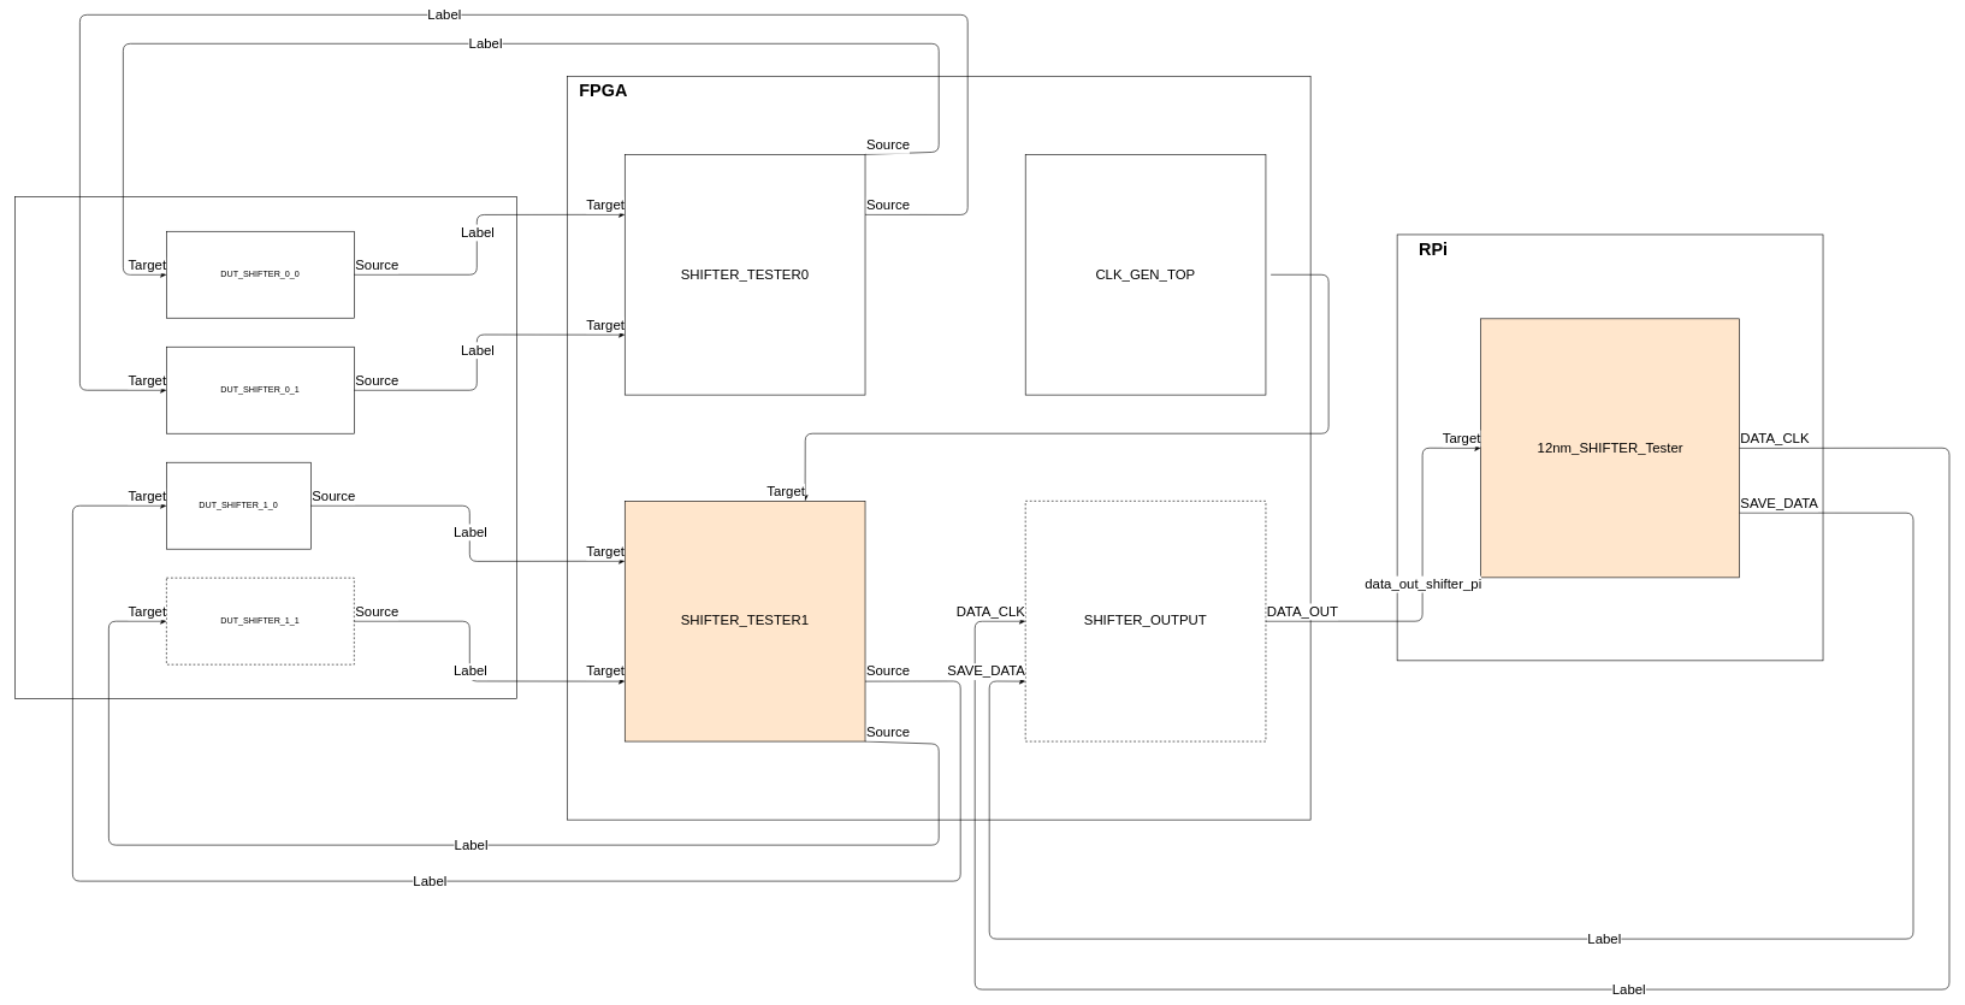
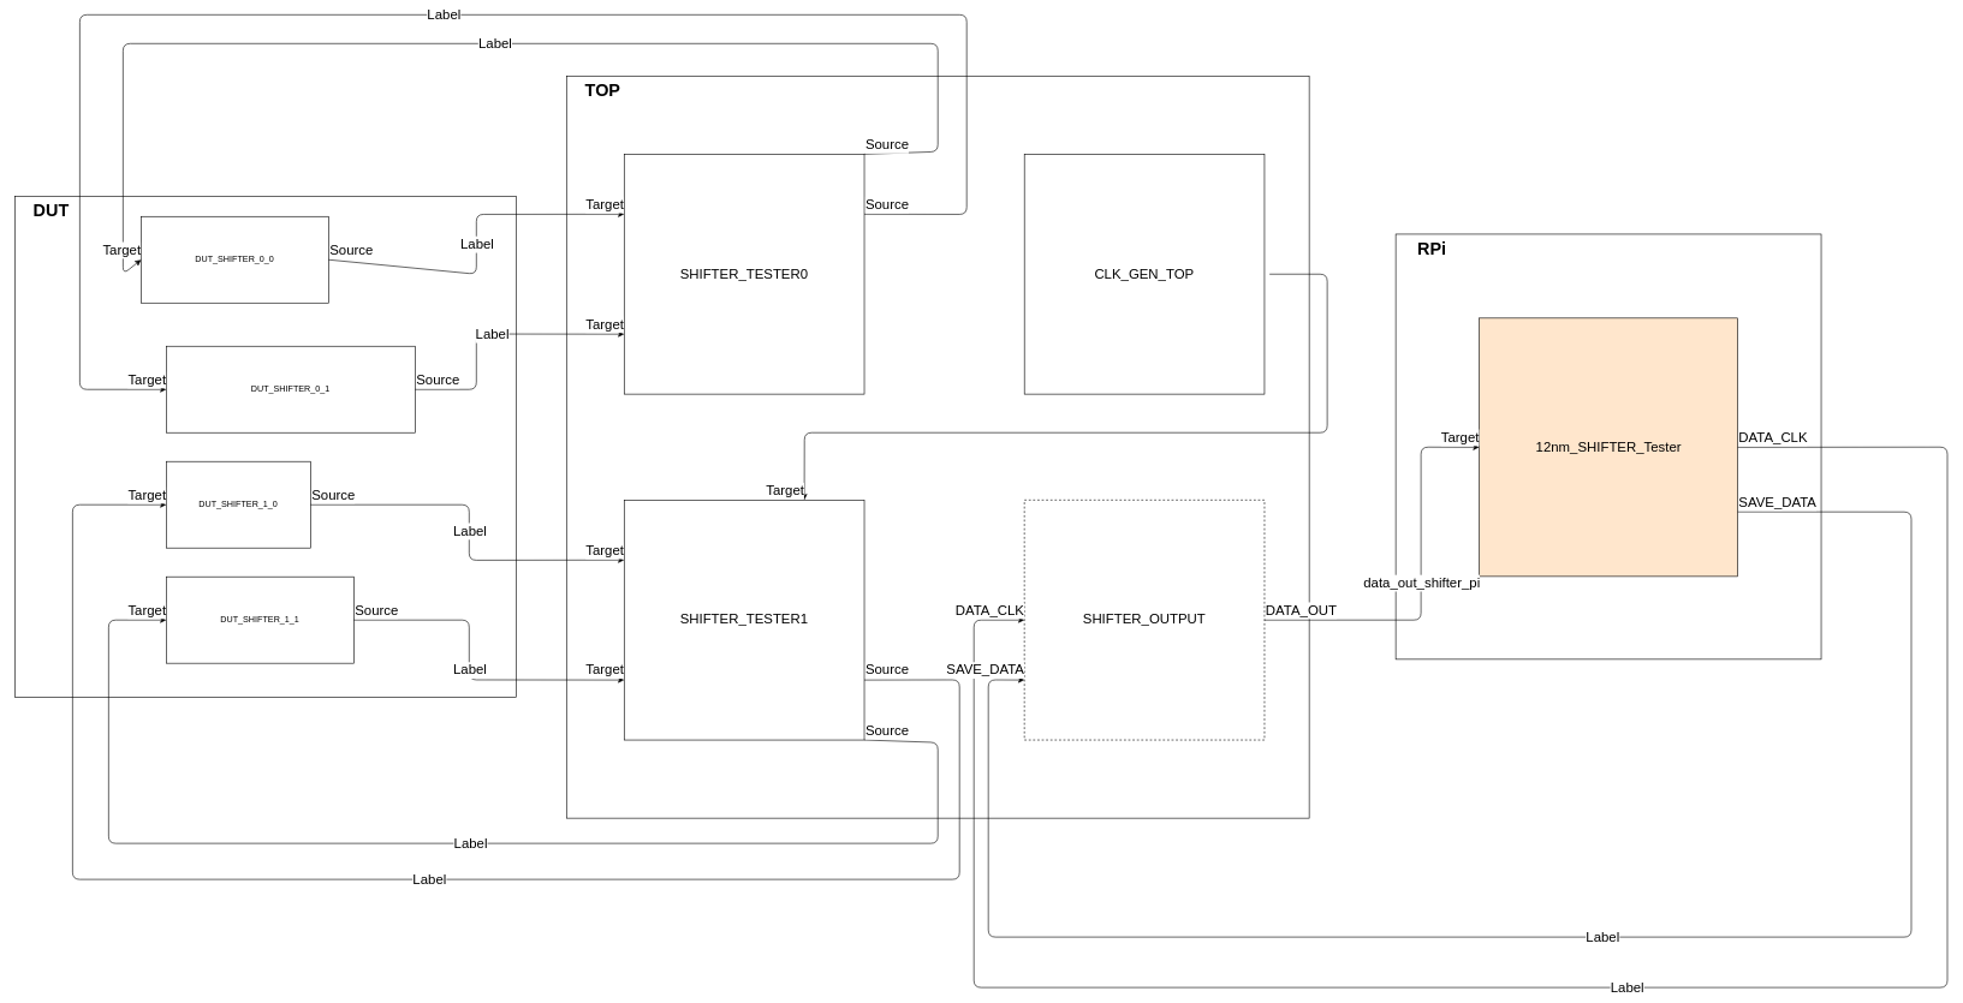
  <mxCell id="0" />
  <mxCell id="1" parent="0" />
  <mxCell id="2" value="" style="whiteSpace=wrap;html=1;aspect=fixed;fontSize=19;" vertex="1" parent="1"><mxGeometry x="20" y="272" width="695" height="695" as="geometry" /></mxCell>
- <mxCell id="3" value="DUT_SHIFTER_0_1" style="rounded=0;whiteSpace=wrap;html=1;" vertex="1" parent="1"><mxGeometry x="230" y="480" width="260" height="120" as="geometry" /></mxCell>
- <mxCell id="4" value="DUT_SHIFTER_0_0" style="rounded=0;whiteSpace=wrap;html=1;" vertex="1" parent="1"><mxGeometry x="230" y="320" width="260" height="120" as="geometry" /></mxCell>
+ <mxCell id="3" value="DUT_SHIFTER_0_1" style="rounded=0;whiteSpace=wrap;html=1;" vertex="1" parent="1"><mxGeometry x="230" y="480" width="345" height="120" as="geometry" /></mxCell>
+ <mxCell id="4" value="DUT_SHIFTER_0_0" style="rounded=0;whiteSpace=wrap;html=1;" vertex="1" parent="1"><mxGeometry x="195" y="300" width="260" height="120" as="geometry" /></mxCell>
  <mxCell id="5" value="" style="whiteSpace=wrap;html=1;aspect=fixed;align=center;" vertex="1" parent="1"><mxGeometry x="785" y="105" width="1030" height="1030" as="geometry" /></mxCell>
- <mxCell id="6" value="FPGA" style="text;strokeColor=none;fillColor=none;html=1;fontSize=24;fontStyle=1;verticalAlign=middle;align=center;" vertex="1" parent="1"><mxGeometry x="785" y="105" width="100" height="40" as="geometry" /></mxCell>
+ <mxCell id="6" value="TOP" style="text;strokeColor=none;fillColor=none;html=1;fontSize=24;fontStyle=1;verticalAlign=middle;align=center;" vertex="1" parent="1"><mxGeometry x="785" y="105" width="100" height="40" as="geometry" /></mxCell>
  <mxCell id="7" value="&lt;font style=&quot;font-size: 19px;&quot;&gt;SHIFTER_TESTER0&lt;/font&gt;" style="whiteSpace=wrap;html=1;aspect=fixed;" vertex="1" parent="1"><mxGeometry x="865" y="213.5" width="333" height="333" as="geometry" /></mxCell>
  <mxCell id="8" value="&lt;span style=&quot;font-size: 19px;&quot;&gt;SHIFTER_OUTPUT&lt;/span&gt;" style="whiteSpace=wrap;html=1;aspect=fixed;dashed=1;" vertex="1" parent="1"><mxGeometry x="1420" y="693.5" width="333" height="333" as="geometry" /></mxCell>
  <mxCell id="9" value="" style="whiteSpace=wrap;html=1;aspect=fixed;fontSize=19;" vertex="1" parent="1"><mxGeometry x="1935" y="324.5" width="590" height="590" as="geometry" /></mxCell>
  <mxCell id="10" value="12nm_SHIFTER_Tester" style="whiteSpace=wrap;html=1;aspect=fixed;fontSize=19;fillColor=#ffe6cc;" vertex="1" parent="1"><mxGeometry x="2050.75" y="441" width="358.5" height="358.5" as="geometry" /></mxCell>
  <mxCell id="11" value="RPi" style="text;strokeColor=none;fillColor=none;html=1;fontSize=24;fontStyle=1;verticalAlign=middle;align=center;" vertex="1" parent="1"><mxGeometry x="1935" y="324.5" width="100" height="40" as="geometry" /></mxCell>
- <mxCell id="13" value="DUT_SHIFTER_1_1" style="rounded=0;whiteSpace=wrap;html=1;dashed=1;" vertex="1" parent="1"><mxGeometry x="230" y="800" width="260" height="120" as="geometry" /></mxCell>
+ <mxCell id="12" value="DUT" style="text;strokeColor=none;fillColor=none;html=1;fontSize=24;fontStyle=1;verticalAlign=middle;align=center;" vertex="1" parent="1"><mxGeometry x="20" y="272" width="100" height="40" as="geometry" /></mxCell>
+ <mxCell id="13" value="DUT_SHIFTER_1_1" style="rounded=0;whiteSpace=wrap;html=1;" vertex="1" parent="1"><mxGeometry x="230" y="800" width="260" height="120" as="geometry" /></mxCell>
  <mxCell id="14" value="DUT_SHIFTER_1_0" style="rounded=0;whiteSpace=wrap;html=1;" vertex="1" parent="1"><mxGeometry x="230" y="640" width="200" height="120" as="geometry" /></mxCell>
- <mxCell id="15" value="&lt;font style=&quot;font-size: 19px;&quot;&gt;SHIFTER_TESTER1&lt;/font&gt;" style="whiteSpace=wrap;html=1;aspect=fixed;fillColor=#ffe6cc;" vertex="1" parent="1"><mxGeometry x="865" y="693.5" width="333" height="333" as="geometry" /></mxCell>
+ <mxCell id="15" value="&lt;font style=&quot;font-size: 19px;&quot;&gt;SHIFTER_TESTER1&lt;/font&gt;" style="whiteSpace=wrap;html=1;aspect=fixed;" vertex="1" parent="1"><mxGeometry x="865" y="693.5" width="333" height="333" as="geometry" /></mxCell>
  <mxCell id="16" value="" style="endArrow=classic;html=1;fontSize=19;exitX=1;exitY=0.75;exitDx=0;exitDy=0;entryX=0;entryY=0.5;entryDx=0;entryDy=0;" edge="1" parent="1" source="15" target="14"><mxGeometry relative="1" as="geometry"><mxPoint x="960" y="780" as="sourcePoint" /><mxPoint x="1120" y="780" as="targetPoint" /><Array as="points"><mxPoint x="1330" y="943" /><mxPoint x="1330" y="1220" /><mxPoint x="100" y="1220" /><mxPoint x="100" y="700" /></Array></mxGeometry></mxCell>
  <mxCell id="17" value="Label" style="edgeLabel;resizable=0;html=1;align=center;verticalAlign=middle;fontSize=19;" connectable="0" vertex="1" parent="16"><mxGeometry relative="1" as="geometry" /></mxCell>
  <mxCell id="18" value="Source" style="edgeLabel;resizable=0;html=1;align=left;verticalAlign=bottom;fontSize=19;" connectable="0" vertex="1" parent="16"><mxGeometry x="-1" relative="1" as="geometry" /></mxCell>
  <mxCell id="19" value="Target" style="edgeLabel;resizable=0;html=1;align=right;verticalAlign=bottom;fontSize=19;" connectable="0" vertex="1" parent="16"><mxGeometry x="1" relative="1" as="geometry" /></mxCell>
  <mxCell id="20" value="" style="endArrow=classic;html=1;fontSize=19;exitX=1;exitY=1;exitDx=0;exitDy=0;entryX=0;entryY=0.5;entryDx=0;entryDy=0;" edge="1" parent="1" source="15" target="13"><mxGeometry relative="1" as="geometry"><mxPoint x="740" y="730" as="sourcePoint" /><mxPoint x="900" y="730" as="targetPoint" /><Array as="points"><mxPoint x="1300" y="1030" /><mxPoint x="1300" y="1170" /><mxPoint x="150" y="1170" /><mxPoint x="150" y="860" /></Array></mxGeometry></mxCell>
  <mxCell id="21" value="Label" style="edgeLabel;resizable=0;html=1;align=center;verticalAlign=middle;fontSize=19;" connectable="0" vertex="1" parent="20"><mxGeometry relative="1" as="geometry" /></mxCell>
  <mxCell id="22" value="Source" style="edgeLabel;resizable=0;html=1;align=left;verticalAlign=bottom;fontSize=19;" connectable="0" vertex="1" parent="20"><mxGeometry x="-1" relative="1" as="geometry" /></mxCell>
  <mxCell id="23" value="Target" style="edgeLabel;resizable=0;html=1;align=right;verticalAlign=bottom;fontSize=19;" connectable="0" vertex="1" parent="20"><mxGeometry x="1" relative="1" as="geometry" /></mxCell>
  <mxCell id="24" value="" style="endArrow=classic;html=1;fontSize=19;exitX=1;exitY=0.5;exitDx=0;exitDy=0;entryX=0;entryY=0.75;entryDx=0;entryDy=0;" edge="1" parent="1" source="13" target="15"><mxGeometry relative="1" as="geometry"><mxPoint x="740" y="880" as="sourcePoint" /><mxPoint x="900" y="880" as="targetPoint" /><Array as="points"><mxPoint x="650" y="860" /><mxPoint x="650" y="943" /></Array></mxGeometry></mxCell>
  <mxCell id="25" value="Label" style="edgeLabel;resizable=0;html=1;align=center;verticalAlign=middle;fontSize=19;" connectable="0" vertex="1" parent="24"><mxGeometry relative="1" as="geometry" /></mxCell>
  <mxCell id="26" value="Source" style="edgeLabel;resizable=0;html=1;align=left;verticalAlign=bottom;fontSize=19;" connectable="0" vertex="1" parent="24"><mxGeometry x="-1" relative="1" as="geometry" /></mxCell>
  <mxCell id="27" value="Target" style="edgeLabel;resizable=0;html=1;align=right;verticalAlign=bottom;fontSize=19;" connectable="0" vertex="1" parent="24"><mxGeometry x="1" relative="1" as="geometry" /></mxCell>
  <mxCell id="28" value="" style="endArrow=classic;html=1;fontSize=19;exitX=1;exitY=0.5;exitDx=0;exitDy=0;entryX=0;entryY=0.25;entryDx=0;entryDy=0;" edge="1" parent="1" source="14" target="15"><mxGeometry relative="1" as="geometry"><mxPoint x="740" y="880" as="sourcePoint" /><mxPoint x="900" y="880" as="targetPoint" /><Array as="points"><mxPoint x="650" y="700" /><mxPoint x="650" y="777" /></Array></mxGeometry></mxCell>
  <mxCell id="29" value="Label" style="edgeLabel;resizable=0;html=1;align=center;verticalAlign=middle;fontSize=19;" connectable="0" vertex="1" parent="28"><mxGeometry relative="1" as="geometry" /></mxCell>
  <mxCell id="30" value="Source" style="edgeLabel;resizable=0;html=1;align=left;verticalAlign=bottom;fontSize=19;" connectable="0" vertex="1" parent="28"><mxGeometry x="-1" relative="1" as="geometry" /></mxCell>
  <mxCell id="31" value="Target" style="edgeLabel;resizable=0;html=1;align=right;verticalAlign=bottom;fontSize=19;" connectable="0" vertex="1" parent="28"><mxGeometry x="1" relative="1" as="geometry" /></mxCell>
  <mxCell id="32" value="" style="endArrow=classic;html=1;fontSize=19;exitX=1;exitY=0.25;exitDx=0;exitDy=0;entryX=0;entryY=0.5;entryDx=0;entryDy=0;" edge="1" parent="1" source="7" target="3"><mxGeometry relative="1" as="geometry"><mxPoint x="740" y="420" as="sourcePoint" /><mxPoint x="900" y="420" as="targetPoint" /><Array as="points"><mxPoint x="1340" y="297" /><mxPoint x="1340" y="20" /><mxPoint x="110" y="20" /><mxPoint x="110" y="540" /></Array></mxGeometry></mxCell>
  <mxCell id="33" value="Label" style="edgeLabel;resizable=0;html=1;align=center;verticalAlign=middle;fontSize=19;" connectable="0" vertex="1" parent="32"><mxGeometry relative="1" as="geometry" /></mxCell>
  <mxCell id="34" value="Source" style="edgeLabel;resizable=0;html=1;align=left;verticalAlign=bottom;fontSize=19;" connectable="0" vertex="1" parent="32"><mxGeometry x="-1" relative="1" as="geometry" /></mxCell>
  <mxCell id="35" value="Target" style="edgeLabel;resizable=0;html=1;align=right;verticalAlign=bottom;fontSize=19;" connectable="0" vertex="1" parent="32"><mxGeometry x="1" relative="1" as="geometry" /></mxCell>
  <mxCell id="36" value="" style="endArrow=classic;html=1;fontSize=19;exitX=1;exitY=0;exitDx=0;exitDy=0;entryX=0;entryY=0.5;entryDx=0;entryDy=0;" edge="1" parent="1" source="7" target="4"><mxGeometry relative="1" as="geometry"><mxPoint x="740" y="420" as="sourcePoint" /><mxPoint x="900" y="420" as="targetPoint" /><Array as="points"><mxPoint x="1300" y="210" /><mxPoint x="1300" y="60" /><mxPoint x="170" y="60" /><mxPoint x="170" y="380" /></Array></mxGeometry></mxCell>
  <mxCell id="37" value="Label" style="edgeLabel;resizable=0;html=1;align=center;verticalAlign=middle;fontSize=19;" connectable="0" vertex="1" parent="36"><mxGeometry relative="1" as="geometry" /></mxCell>
  <mxCell id="38" value="Source" style="edgeLabel;resizable=0;html=1;align=left;verticalAlign=bottom;fontSize=19;" connectable="0" vertex="1" parent="36"><mxGeometry x="-1" relative="1" as="geometry" /></mxCell>
  <mxCell id="39" value="Target" style="edgeLabel;resizable=0;html=1;align=right;verticalAlign=bottom;fontSize=19;" connectable="0" vertex="1" parent="36"><mxGeometry x="1" relative="1" as="geometry" /></mxCell>
  <mxCell id="40" value="" style="endArrow=classic;html=1;fontSize=19;exitX=1;exitY=0.5;exitDx=0;exitDy=0;entryX=0;entryY=0.25;entryDx=0;entryDy=0;" edge="1" parent="1" source="4" target="7"><mxGeometry relative="1" as="geometry"><mxPoint x="740" y="420" as="sourcePoint" /><mxPoint x="900" y="420" as="targetPoint" /><Array as="points"><mxPoint x="660" y="380" /><mxPoint x="660" y="297" /></Array></mxGeometry></mxCell>
  <mxCell id="41" value="Label" style="edgeLabel;resizable=0;html=1;align=center;verticalAlign=middle;fontSize=19;" connectable="0" vertex="1" parent="40"><mxGeometry relative="1" as="geometry" /></mxCell>
  <mxCell id="42" value="Source" style="edgeLabel;resizable=0;html=1;align=left;verticalAlign=bottom;fontSize=19;" connectable="0" vertex="1" parent="40"><mxGeometry x="-1" relative="1" as="geometry" /></mxCell>
  <mxCell id="43" value="Target" style="edgeLabel;resizable=0;html=1;align=right;verticalAlign=bottom;fontSize=19;" connectable="0" vertex="1" parent="40"><mxGeometry x="1" relative="1" as="geometry" /></mxCell>
  <mxCell id="44" value="" style="endArrow=classic;html=1;fontSize=19;exitX=1;exitY=0.5;exitDx=0;exitDy=0;entryX=0;entryY=0.75;entryDx=0;entryDy=0;" edge="1" parent="1" source="3" target="7"><mxGeometry relative="1" as="geometry"><mxPoint x="740" y="420" as="sourcePoint" /><mxPoint x="900" y="420" as="targetPoint" /><Array as="points"><mxPoint x="660" y="540" /><mxPoint x="660" y="463" /></Array></mxGeometry></mxCell>
  <mxCell id="45" value="Label" style="edgeLabel;resizable=0;html=1;align=center;verticalAlign=middle;fontSize=19;" connectable="0" vertex="1" parent="44"><mxGeometry relative="1" as="geometry" /></mxCell>
  <mxCell id="46" value="Source" style="edgeLabel;resizable=0;html=1;align=left;verticalAlign=bottom;fontSize=19;" connectable="0" vertex="1" parent="44"><mxGeometry x="-1" relative="1" as="geometry" /></mxCell>
  <mxCell id="47" value="Target" style="edgeLabel;resizable=0;html=1;align=right;verticalAlign=bottom;fontSize=19;" connectable="0" vertex="1" parent="44"><mxGeometry x="1" relative="1" as="geometry" /></mxCell>
  <mxCell id="48" value="CLK_GEN_TOP" style="whiteSpace=wrap;html=1;aspect=fixed;fontSize=19;" vertex="1" parent="1"><mxGeometry x="1420" y="213.5" width="333" height="333" as="geometry" /></mxCell>
  <mxCell id="49" value="" style="endArrow=classic;html=1;fontSize=19;entryX=0.75;entryY=0;entryDx=0;entryDy=0;" edge="1" parent="1" target="15"><mxGeometry relative="1" as="geometry"><mxPoint x="1760" y="380" as="sourcePoint" /><mxPoint x="1110" y="546.5" as="targetPoint" /><Array as="points"><mxPoint x="1840" y="380" /><mxPoint x="1840" y="600" /><mxPoint x="1115" y="600" /></Array></mxGeometry></mxCell>
  <mxCell id="50" value="Target" style="edgeLabel;resizable=0;html=1;align=right;verticalAlign=bottom;shadow=0;fontSize=19;" connectable="0" vertex="1" parent="49"><mxGeometry x="1" relative="1" as="geometry" /></mxCell>
  <mxCell id="51" value="" style="endArrow=classic;html=1;fontSize=19;exitX=1;exitY=0.5;exitDx=0;exitDy=0;entryX=0;entryY=0.5;entryDx=0;entryDy=0;" edge="1" parent="1" source="8" target="10"><mxGeometry relative="1" as="geometry"><mxPoint x="1390" y="860" as="sourcePoint" /><mxPoint x="1550" y="860" as="targetPoint" /><Array as="points"><mxPoint x="1970" y="860" /><mxPoint x="1970" y="620" /></Array></mxGeometry></mxCell>
  <mxCell id="52" value="data_out_shifter_pi" style="edgeLabel;resizable=0;html=1;align=center;verticalAlign=middle;shadow=0;fontSize=19;" connectable="0" vertex="1" parent="51"><mxGeometry relative="1" as="geometry" /></mxCell>
  <mxCell id="53" value="DATA_OUT" style="edgeLabel;resizable=0;html=1;align=left;verticalAlign=bottom;shadow=0;fontSize=19;" connectable="0" vertex="1" parent="51"><mxGeometry x="-1" relative="1" as="geometry" /></mxCell>
  <mxCell id="54" value="Target" style="edgeLabel;resizable=0;html=1;align=right;verticalAlign=bottom;shadow=0;fontSize=19;" connectable="0" vertex="1" parent="51"><mxGeometry x="1" relative="1" as="geometry" /></mxCell>
  <mxCell id="55" value="" style="endArrow=classic;html=1;fontSize=19;exitX=1;exitY=0.5;exitDx=0;exitDy=0;entryX=0;entryY=0.5;entryDx=0;entryDy=0;" edge="1" parent="1" source="10" target="8"><mxGeometry relative="1" as="geometry"><mxPoint x="2510" y="630" as="sourcePoint" /><mxPoint x="2670" y="630" as="targetPoint" /><Array as="points"><mxPoint x="2700" y="620" /><mxPoint x="2700" y="1370" /><mxPoint x="1350" y="1370" /><mxPoint x="1350" y="860" /></Array></mxGeometry></mxCell>
  <mxCell id="56" value="Label" style="edgeLabel;resizable=0;html=1;align=center;verticalAlign=middle;shadow=0;fontSize=19;" connectable="0" vertex="1" parent="55"><mxGeometry relative="1" as="geometry" /></mxCell>
  <mxCell id="57" value="DATA_CLK" style="edgeLabel;resizable=0;html=1;align=left;verticalAlign=bottom;shadow=0;fontSize=19;" connectable="0" vertex="1" parent="55"><mxGeometry x="-1" relative="1" as="geometry" /></mxCell>
  <mxCell id="58" value="DATA_CLK" style="edgeLabel;resizable=0;html=1;align=right;verticalAlign=bottom;shadow=0;fontSize=19;" connectable="0" vertex="1" parent="55"><mxGeometry x="1" relative="1" as="geometry" /></mxCell>
  <mxCell id="59" value="" style="endArrow=classic;html=1;fontSize=19;exitX=1;exitY=0.75;exitDx=0;exitDy=0;entryX=0;entryY=0.75;entryDx=0;entryDy=0;" edge="1" parent="1" source="10" target="8"><mxGeometry relative="1" as="geometry"><mxPoint x="1810" y="720" as="sourcePoint" /><mxPoint x="1970" y="720" as="targetPoint" /><Array as="points"><mxPoint x="2650" y="710" /><mxPoint x="2650" y="1300" /><mxPoint x="1370" y="1300" /><mxPoint x="1370" y="943" /></Array></mxGeometry></mxCell>
  <mxCell id="60" value="Label" style="edgeLabel;resizable=0;html=1;align=center;verticalAlign=middle;shadow=0;fontSize=19;" connectable="0" vertex="1" parent="59"><mxGeometry relative="1" as="geometry" /></mxCell>
  <mxCell id="61" value="SAVE_DATA" style="edgeLabel;resizable=0;html=1;align=left;verticalAlign=bottom;shadow=0;fontSize=19;" connectable="0" vertex="1" parent="59"><mxGeometry x="-1" relative="1" as="geometry" /></mxCell>
  <mxCell id="62" value="SAVE_DATA" style="edgeLabel;resizable=0;html=1;align=right;verticalAlign=bottom;shadow=0;fontSize=19;" connectable="0" vertex="1" parent="59"><mxGeometry x="1" relative="1" as="geometry" /></mxCell>
